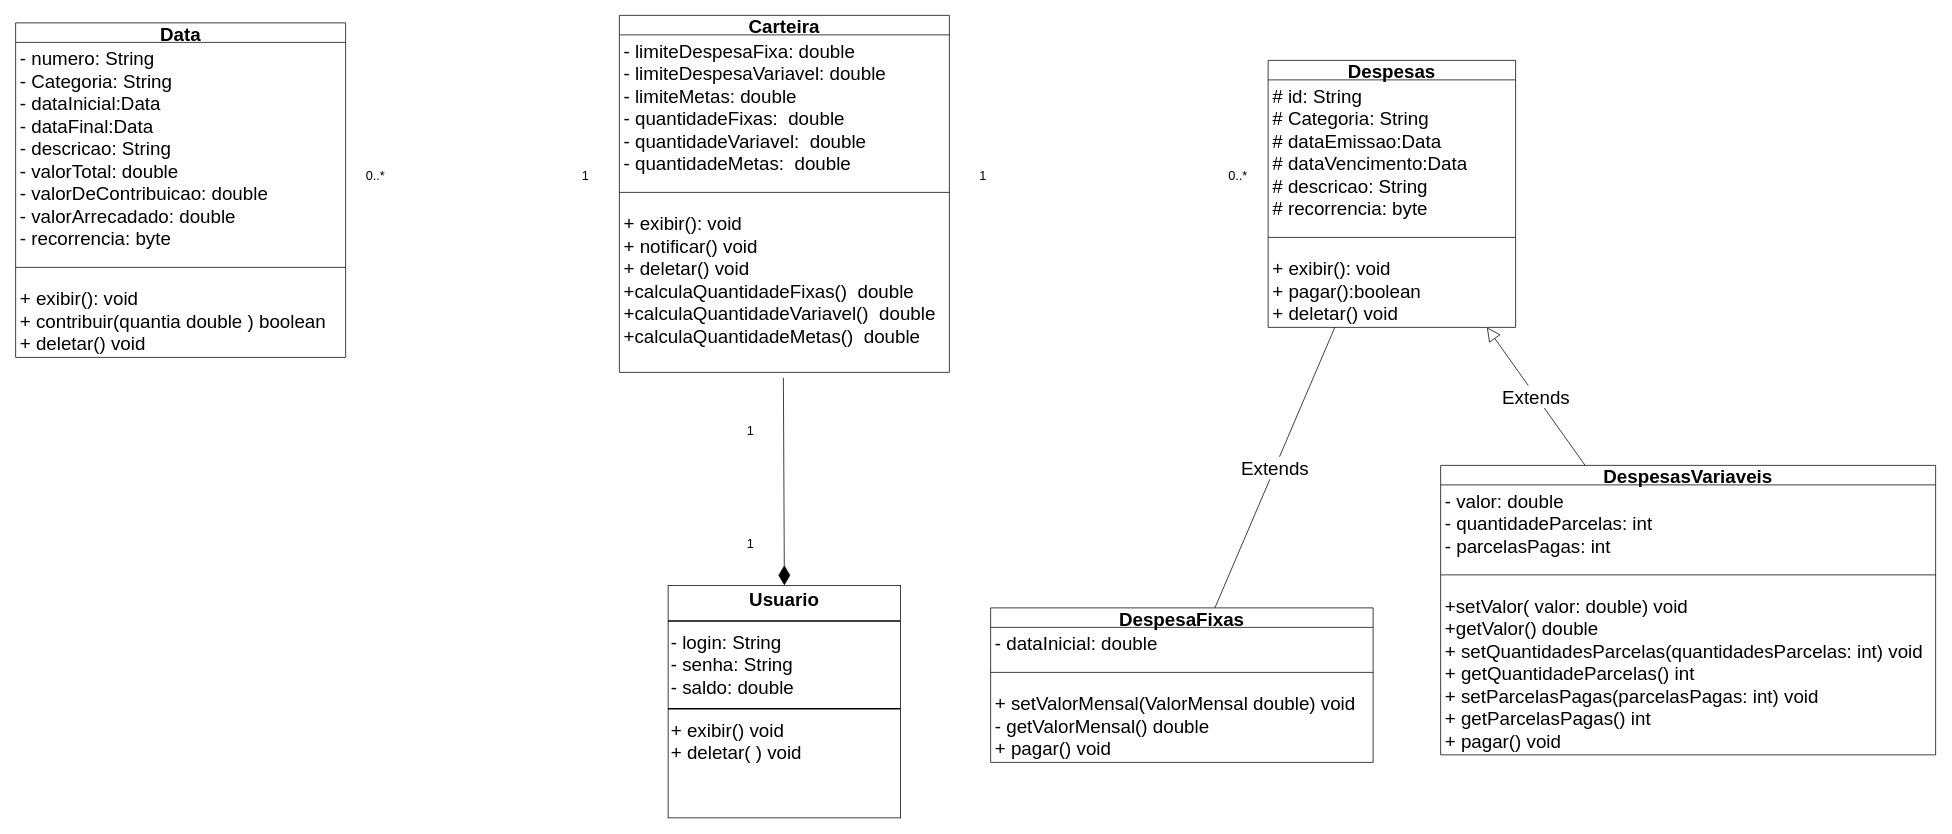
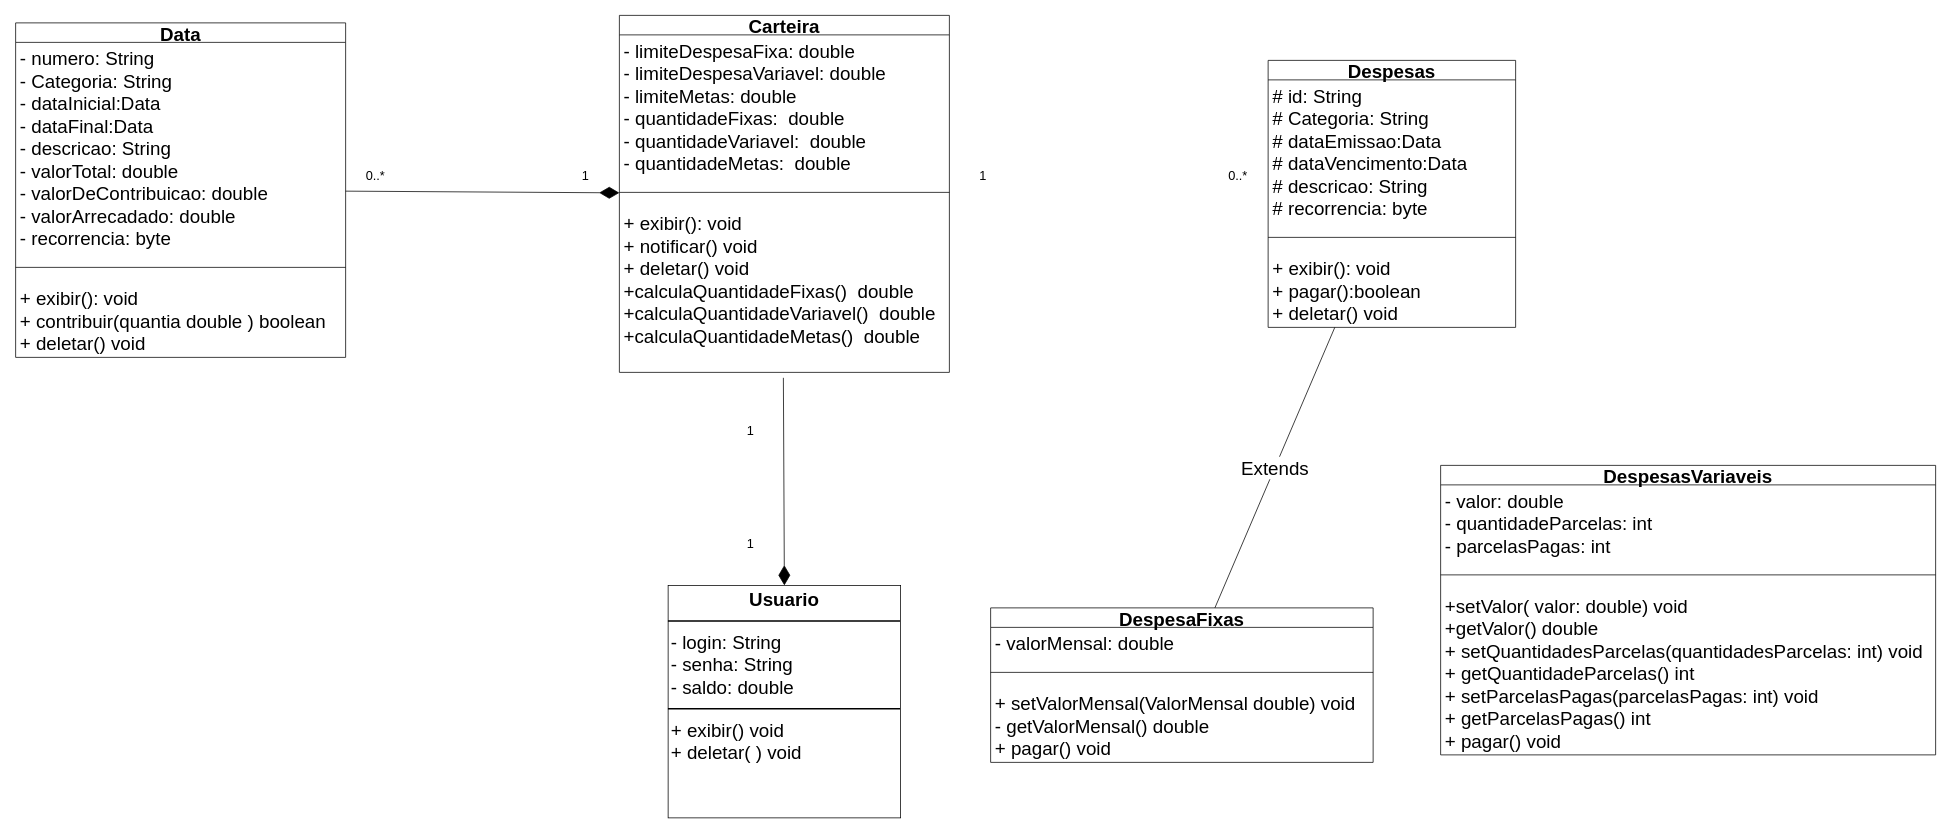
  <mxCell id="0" />
  <mxCell id="1" parent="0" />
  <mxCell id="2" value="&lt;p style=&quot;margin: 4px 0px 0px; text-align: center; font-size: 25px;&quot;&gt;&lt;b style=&quot;font-size: 25px;&quot;&gt;Usuario&lt;/b&gt;&lt;/p&gt;&lt;hr style=&quot;border-style: solid; font-size: 25px;&quot;&gt;&lt;p style=&quot;margin: 0px 0px 0px 4px; font-size: 25px;&quot;&gt;- login: String&lt;/p&gt;&lt;p style=&quot;margin: 0px 0px 0px 4px; font-size: 25px;&quot;&gt;- senha: String&lt;/p&gt;&lt;p style=&quot;margin: 0px 0px 0px 4px; font-size: 25px;&quot;&gt;&lt;span style=&quot;background-color: initial;&quot;&gt;- saldo: double&lt;/span&gt;&lt;br&gt;&lt;/p&gt;&lt;hr style=&quot;border-style: solid; font-size: 25px;&quot;&gt;&lt;p style=&quot;margin: 0px 0px 0px 4px; font-size: 25px;&quot;&gt;+ exibir() void&amp;nbsp;&lt;/p&gt;&lt;p style=&quot;margin: 0px 0px 0px 4px; font-size: 25px;&quot;&gt;+ deletar( ) void&lt;/p&gt;" style="verticalAlign=top;align=left;overflow=fill;html=1;whiteSpace=wrap;fontSize=25;" parent="1" vertex="1"><mxGeometry x="890" y="780" width="310" height="310" as="geometry" /></mxCell>
  <mxCell id="3" value="Despesas" style="swimlane;fontStyle=1;align=center;verticalAlign=top;childLayout=stackLayout;horizontal=1;startSize=26;horizontalStack=0;resizeParent=1;resizeParentMax=0;resizeLast=0;collapsible=1;marginBottom=0;whiteSpace=wrap;html=1;fontSize=25;spacingTop=-7;" parent="1" vertex="1"><mxGeometry x="1690" y="80" width="330" height="356" as="geometry" /></mxCell>
  <mxCell id="4" value="&lt;div style=&quot;font-size: 25px;&quot;&gt;&lt;span style=&quot;background-color: initial; font-size: 25px;&quot;&gt;# id: String&lt;/span&gt;&lt;/div&gt;&lt;div style=&quot;font-size: 25px;&quot;&gt;&lt;span style=&quot;background-color: initial; font-size: 25px;&quot;&gt;# Categoria: String&lt;/span&gt;&lt;/div&gt;&lt;div style=&quot;font-size: 25px;&quot;&gt;# dataEmissao:Data&lt;/div&gt;&lt;div style=&quot;font-size: 25px;&quot;&gt;&lt;span style=&quot;background-color: initial; font-size: 25px;&quot;&gt;# dataVencimento:Data&lt;/span&gt;&lt;/div&gt;&lt;div style=&quot;font-size: 25px;&quot;&gt;&lt;span style=&quot;background-color: initial; font-size: 25px;&quot;&gt;# descricao: String&lt;/span&gt;&lt;/div&gt;&lt;div style=&quot;font-size: 25px;&quot;&gt;&lt;span style=&quot;background-color: initial; font-size: 25px;&quot;&gt;# recorrencia: byte&lt;/span&gt;&lt;/div&gt;" style="text;strokeColor=none;fillColor=none;align=left;verticalAlign=top;spacingLeft=4;spacingRight=4;overflow=hidden;rotatable=0;points=[[0,0.5],[1,0.5]];portConstraint=eastwest;whiteSpace=wrap;html=1;fontSize=25;" parent="3" vertex="1"><mxGeometry y="26" width="330" height="190" as="geometry" /></mxCell>
  <mxCell id="5" value="" style="line;strokeWidth=1;fillColor=none;align=left;verticalAlign=middle;spacingTop=-1;spacingLeft=3;spacingRight=3;rotatable=0;labelPosition=right;points=[];portConstraint=eastwest;strokeColor=inherit;fontSize=25;" parent="3" vertex="1"><mxGeometry y="216" width="330" height="40" as="geometry" /></mxCell>
  <mxCell id="6" value="&lt;div style=&quot;font-size: 25px;&quot;&gt;&lt;span style=&quot;background-color: initial; font-size: 25px;&quot;&gt;+ exibir(): void&lt;/span&gt;&lt;br style=&quot;font-size: 25px;&quot;&gt;&lt;/div&gt;&lt;div style=&quot;font-size: 25px;&quot;&gt;+ pagar():boolean&lt;/div&gt;&lt;div style=&quot;font-size: 25px;&quot;&gt;+ deletar() void&lt;/div&gt;" style="text;strokeColor=none;fillColor=none;align=left;verticalAlign=top;spacingLeft=4;spacingRight=4;overflow=hidden;rotatable=0;points=[[0,0.5],[1,0.5]];portConstraint=eastwest;whiteSpace=wrap;html=1;fontSize=25;" parent="3" vertex="1"><mxGeometry y="256" width="330" height="100" as="geometry" /></mxCell>
  <mxCell id="7" value="DespesasVariaveis" style="swimlane;fontStyle=1;align=center;verticalAlign=top;childLayout=stackLayout;horizontal=1;startSize=26;horizontalStack=0;resizeParent=1;resizeParentMax=0;resizeLast=0;collapsible=1;marginBottom=0;whiteSpace=wrap;html=1;fontSize=25;spacingTop=-7;" parent="1" vertex="1"><mxGeometry x="1920" y="620" width="660" height="386" as="geometry" /></mxCell>
  <mxCell id="8" value="&lt;div style=&quot;font-size: 25px;&quot;&gt;- valor: double&lt;/div&gt;- quantidadeParcelas: int&lt;div style=&quot;font-size: 25px;&quot;&gt;- parcelasPagas: int&lt;/div&gt;" style="text;strokeColor=none;fillColor=none;align=left;verticalAlign=top;spacingLeft=4;spacingRight=4;overflow=hidden;rotatable=0;points=[[0,0.5],[1,0.5]];portConstraint=eastwest;whiteSpace=wrap;html=1;fontSize=25;" parent="7" vertex="1"><mxGeometry y="26" width="660" height="100" as="geometry" /></mxCell>
  <mxCell id="9" value="" style="line;strokeWidth=1;fillColor=none;align=left;verticalAlign=middle;spacingTop=-1;spacingLeft=3;spacingRight=3;rotatable=0;labelPosition=right;points=[];portConstraint=eastwest;strokeColor=inherit;fontSize=25;" parent="7" vertex="1"><mxGeometry y="126" width="660" height="40" as="geometry" /></mxCell>
  <mxCell id="10" value="&lt;div style=&quot;font-size: 25px;&quot;&gt;+setValor(&lt;span style=&quot;background-color: initial; font-size: 25px;&quot;&gt;&amp;nbsp;&lt;/span&gt;&lt;span style=&quot;background-color: initial; font-size: 25px;&quot;&gt;valor: double&lt;/span&gt;&lt;span style=&quot;background-color: initial; font-size: 25px;&quot;&gt;) void&lt;/span&gt;&lt;/div&gt;&lt;div style=&quot;font-size: 25px;&quot;&gt;&lt;span style=&quot;background-color: initial; font-size: 25px;&quot;&gt;+getValor() double&lt;/span&gt;&lt;/div&gt;&lt;div style=&quot;font-size: 25px;&quot;&gt;&lt;span style=&quot;background-color: initial; font-size: 25px;&quot;&gt;+ setQuantidadesParcelas(q&lt;/span&gt;&lt;span style=&quot;background-color: initial; font-size: 25px;&quot;&gt;uantidadesParcelas: int&lt;/span&gt;&lt;span style=&quot;background-color: initial; font-size: 25px;&quot;&gt;) void&lt;/span&gt;&lt;/div&gt;+ getQuantidadeParcelas() int&lt;div style=&quot;font-size: 25px;&quot;&gt;+ setP&lt;span style=&quot;background-color: initial; font-size: 25px;&quot;&gt;arcelasPagas(&lt;/span&gt;&lt;span style=&quot;background-color: initial; font-size: 25px;&quot;&gt;parcelasPagas: int&lt;/span&gt;&lt;span style=&quot;background-color: initial; font-size: 25px;&quot;&gt;) void&lt;/span&gt;&lt;/div&gt;&lt;div style=&quot;font-size: 25px;&quot;&gt;+ getParcelasPagas() int&lt;span style=&quot;background-color: initial; font-size: 25px;&quot;&gt;&lt;br style=&quot;font-size: 25px;&quot;&gt;&lt;/span&gt;&lt;/div&gt;&lt;div style=&quot;font-size: 25px;&quot;&gt;+ pagar() void&lt;/div&gt;" style="text;strokeColor=none;fillColor=none;align=left;verticalAlign=top;spacingLeft=4;spacingRight=4;overflow=hidden;rotatable=0;points=[[0,0.5],[1,0.5]];portConstraint=eastwest;whiteSpace=wrap;html=1;fontSize=25;" parent="7" vertex="1"><mxGeometry y="166" width="660" height="220" as="geometry" /></mxCell>
  <mxCell id="11" value="DespesaFixas" style="swimlane;fontStyle=1;align=center;verticalAlign=top;childLayout=stackLayout;horizontal=1;startSize=26;horizontalStack=0;resizeParent=1;resizeParentMax=0;resizeLast=0;collapsible=1;marginBottom=0;whiteSpace=wrap;html=1;fontSize=25;spacingTop=-7;" parent="1" vertex="1"><mxGeometry x="1320" y="810" width="510" height="206" as="geometry" /></mxCell>
- <mxCell id="12" value="- dataInicial: double" style="text;strokeColor=none;fillColor=none;align=left;verticalAlign=top;spacingLeft=4;spacingRight=4;overflow=hidden;rotatable=0;points=[[0,0.5],[1,0.5]];portConstraint=eastwest;whiteSpace=wrap;html=1;fontSize=25;" parent="11" vertex="1"><mxGeometry y="26" width="510" height="40" as="geometry" /></mxCell>
+ <mxCell id="12" value="- valorMensal: double" style="text;strokeColor=none;fillColor=none;align=left;verticalAlign=top;spacingLeft=4;spacingRight=4;overflow=hidden;rotatable=0;points=[[0,0.5],[1,0.5]];portConstraint=eastwest;whiteSpace=wrap;html=1;fontSize=25;" parent="11" vertex="1"><mxGeometry y="26" width="510" height="40" as="geometry" /></mxCell>
  <mxCell id="13" value="" style="line;strokeWidth=1;fillColor=none;align=left;verticalAlign=middle;spacingTop=-1;spacingLeft=3;spacingRight=3;rotatable=0;labelPosition=right;points=[];portConstraint=eastwest;strokeColor=inherit;fontSize=25;" parent="11" vertex="1"><mxGeometry y="66" width="510" height="40" as="geometry" /></mxCell>
  <mxCell id="14" value="&lt;div style=&quot;font-size: 25px;&quot;&gt;+ setValorMensal(&lt;span style=&quot;background-color: initial; font-size: 25px;&quot;&gt;ValorMensal double&lt;/span&gt;&lt;span style=&quot;background-color: initial; font-size: 25px;&quot;&gt;) void&lt;/span&gt;&lt;/div&gt;&lt;div style=&quot;font-size: 25px;&quot;&gt;&lt;span style=&quot;background-color: initial; font-size: 25px;&quot;&gt;- getValorMensal() double&lt;/span&gt;&lt;/div&gt;&lt;div style=&quot;font-size: 25px;&quot;&gt;&lt;span style=&quot;background-color: initial; font-size: 25px;&quot;&gt;+ pagar() void&lt;/span&gt;&lt;/div&gt;" style="text;strokeColor=none;fillColor=none;align=left;verticalAlign=top;spacingLeft=4;spacingRight=4;overflow=hidden;rotatable=0;points=[[0,0.5],[1,0.5]];portConstraint=eastwest;whiteSpace=wrap;html=1;fontSize=25;" parent="11" vertex="1"><mxGeometry y="106" width="510" height="100" as="geometry" /></mxCell>
  <mxCell id="15" value="Data" style="swimlane;fontStyle=1;align=center;verticalAlign=top;childLayout=stackLayout;horizontal=1;startSize=26;horizontalStack=0;resizeParent=1;resizeParentMax=0;resizeLast=0;collapsible=1;marginBottom=0;whiteSpace=wrap;html=1;fontSize=25;spacingTop=-7;" parent="1" vertex="1"><mxGeometry x="20" y="30" width="440" height="446" as="geometry" /></mxCell>
  <mxCell id="16" value="&lt;div style=&quot;font-size: 25px;&quot;&gt;&lt;span style=&quot;background-color: initial; font-size: 25px;&quot;&gt;- numero: String&lt;/span&gt;&lt;/div&gt;&lt;div style=&quot;font-size: 25px;&quot;&gt;&lt;span style=&quot;background-color: initial; font-size: 25px;&quot;&gt;- Categoria: String&lt;/span&gt;&lt;/div&gt;&lt;div style=&quot;font-size: 25px;&quot;&gt;- dataInicial:Data&lt;/div&gt;&lt;div style=&quot;font-size: 25px;&quot;&gt;&lt;span style=&quot;background-color: initial; font-size: 25px;&quot;&gt;- dataFinal:Data&lt;/span&gt;&lt;/div&gt;&lt;div style=&quot;font-size: 25px;&quot;&gt;&lt;span style=&quot;background-color: initial; font-size: 25px;&quot;&gt;- descricao: String&lt;/span&gt;&lt;/div&gt;&lt;div style=&quot;font-size: 25px;&quot;&gt;&lt;span style=&quot;background-color: initial; font-size: 25px;&quot;&gt;- valorTotal: double&lt;/span&gt;&lt;/div&gt;&lt;div style=&quot;font-size: 25px;&quot;&gt;&lt;span style=&quot;background-color: initial; font-size: 25px;&quot;&gt;- valorDeContribuicao: double&lt;/span&gt;&lt;/div&gt;&lt;div style=&quot;font-size: 25px;&quot;&gt;&lt;span style=&quot;background-color: initial; font-size: 25px;&quot;&gt;- valorArrecadado: double&lt;/span&gt;&lt;/div&gt;&lt;div style=&quot;font-size: 25px;&quot;&gt;- recorrencia: byte&lt;/div&gt;" style="text;strokeColor=none;fillColor=none;align=left;verticalAlign=top;spacingLeft=4;spacingRight=4;overflow=hidden;rotatable=0;points=[[0,0.5],[1,0.5]];portConstraint=eastwest;whiteSpace=wrap;html=1;fontSize=25;" parent="15" vertex="1"><mxGeometry y="26" width="440" height="280" as="geometry" /></mxCell>
  <mxCell id="17" value="" style="line;strokeWidth=1;fillColor=none;align=left;verticalAlign=middle;spacingTop=-1;spacingLeft=3;spacingRight=3;rotatable=0;labelPosition=right;points=[];portConstraint=eastwest;strokeColor=inherit;fontSize=25;" parent="15" vertex="1"><mxGeometry y="306" width="440" height="40" as="geometry" /></mxCell>
  <mxCell id="18" value="&lt;div style=&quot;font-size: 25px;&quot;&gt;&lt;span style=&quot;background-color: initial; font-size: 25px;&quot;&gt;+ exibir(): void&lt;/span&gt;&lt;br style=&quot;font-size: 25px;&quot;&gt;&lt;/div&gt;&lt;div style=&quot;font-size: 25px;&quot;&gt;+ contribuir(quantia double ) boolean&lt;/div&gt;&lt;div style=&quot;font-size: 25px;&quot;&gt;+ deletar() void&lt;/div&gt;" style="text;strokeColor=none;fillColor=none;align=left;verticalAlign=top;spacingLeft=4;spacingRight=4;overflow=hidden;rotatable=0;points=[[0,0.5],[1,0.5]];portConstraint=eastwest;whiteSpace=wrap;html=1;fontSize=25;" parent="15" vertex="1"><mxGeometry y="346" width="440" height="100" as="geometry" /></mxCell>
  <mxCell id="19" value="Carteira" style="swimlane;fontStyle=1;align=center;verticalAlign=top;childLayout=stackLayout;horizontal=1;startSize=26;horizontalStack=0;resizeParent=1;resizeParentMax=0;resizeLast=0;collapsible=1;marginBottom=0;whiteSpace=wrap;html=1;fontSize=25;spacingTop=-7;" parent="1" vertex="1"><mxGeometry x="825" y="20" width="440" height="476" as="geometry" /></mxCell>
  <mxCell id="20" value="- limiteDespesaFixa: double&lt;div style=&quot;font-size: 25px;&quot;&gt;- limiteDespesaVariavel: double&lt;br style=&quot;font-size: 25px;&quot;&gt;&lt;/div&gt;&lt;div style=&quot;font-size: 25px;&quot;&gt;- limiteMetas: double&lt;/div&gt;&lt;div style=&quot;font-size: 25px;&quot;&gt;- q&lt;span style=&quot;background-color: initial;&quot;&gt;uantidadeFixas:&amp;nbsp; double&lt;/span&gt;&lt;/div&gt;&lt;div style=&quot;font-size: 25px;&quot;&gt;- q&lt;span style=&quot;background-color: initial;&quot;&gt;uantidadeVariavel:&amp;nbsp; double&lt;/span&gt;&lt;br&gt;&lt;/div&gt;&lt;div style=&quot;font-size: 25px;&quot;&gt;- q&lt;span style=&quot;background-color: initial;&quot;&gt;uantidadeMetas:&amp;nbsp; double&lt;/span&gt;&lt;span style=&quot;background-color: initial;&quot;&gt;&lt;br&gt;&lt;/span&gt;&lt;/div&gt;" style="text;strokeColor=none;fillColor=none;align=left;verticalAlign=top;spacingLeft=4;spacingRight=4;overflow=hidden;rotatable=0;points=[[0,0.5],[1,0.5]];portConstraint=eastwest;whiteSpace=wrap;html=1;fontSize=25;" parent="19" vertex="1"><mxGeometry y="26" width="440" height="190" as="geometry" /></mxCell>
  <mxCell id="21" value="" style="line;strokeWidth=1;fillColor=none;align=left;verticalAlign=middle;spacingTop=-1;spacingLeft=3;spacingRight=3;rotatable=0;labelPosition=right;points=[];portConstraint=eastwest;strokeColor=inherit;fontSize=25;" parent="19" vertex="1"><mxGeometry y="216" width="440" height="40" as="geometry" /></mxCell>
  <mxCell id="22" value="&lt;div style=&quot;font-size: 25px;&quot;&gt;&lt;span style=&quot;background-color: initial; font-size: 25px;&quot;&gt;+ exibir(): void&lt;/span&gt;&lt;/div&gt;&lt;div style=&quot;font-size: 25px;&quot;&gt;&lt;span style=&quot;background-color: initial; font-size: 25px;&quot;&gt;+ notificar() void&lt;/span&gt;&lt;/div&gt;&lt;div style=&quot;font-size: 25px;&quot;&gt;+ deletar() void&lt;/div&gt;&lt;div style=&quot;font-size: 25px;&quot;&gt;+calculaQuantidadeFixas()&amp;nbsp; double&lt;/div&gt;&lt;div style=&quot;font-size: 25px;&quot;&gt;+calculaQuantidadeVariavel()&amp;nbsp; double&lt;br style=&quot;font-size: 25px;&quot;&gt;&lt;/div&gt;&lt;div style=&quot;font-size: 25px;&quot;&gt;+calculaQuantidadeMetas()&amp;nbsp; double&lt;br style=&quot;font-size: 25px;&quot;&gt;&lt;/div&gt;&lt;div style=&quot;font-size: 25px;&quot;&gt;&lt;br style=&quot;font-size: 25px;&quot;&gt;&lt;/div&gt;" style="text;strokeColor=none;fillColor=none;align=left;verticalAlign=top;spacingLeft=4;spacingRight=4;overflow=hidden;rotatable=0;points=[[0,0.5],[1,0.5]];portConstraint=eastwest;whiteSpace=wrap;html=1;fontSize=25;" parent="19" vertex="1"><mxGeometry y="256" width="440" height="220" as="geometry" /></mxCell>
  <mxCell id="23" value="" style="endArrow=diamondThin;endFill=1;endSize=24;html=1;rounded=0;exitX=0.497;exitY=1.033;exitDx=0;exitDy=0;entryX=0.5;entryY=0;entryDx=0;entryDy=0;exitPerimeter=0;fontSize=25;" parent="1" source="22" target="2" edge="1"><mxGeometry width="160" relative="1" as="geometry"><mxPoint x="1140" y="553" as="sourcePoint" /><mxPoint x="1268" y="550" as="targetPoint" /></mxGeometry></mxCell>
+ <mxCell id="24" value="" style="endArrow=diamondThin;endFill=1;endSize=24;html=1;rounded=0;fontSize=25;" parent="1" source="15" target="19" edge="1"><mxGeometry width="160" relative="1" as="geometry"><mxPoint x="990" y="640" as="sourcePoint" /><mxPoint x="940" y="590" as="targetPoint" /></mxGeometry></mxCell>
  <mxCell id="25" value="Extends" style="endArrow=none;endSize=16;endFill=0;html=1;rounded=0;fontSize=25;" parent="1" source="11" target="3" edge="1"><mxGeometry width="160" relative="1" as="geometry"><mxPoint x="990" y="640" as="sourcePoint" /><mxPoint x="1150" y="640" as="targetPoint" /></mxGeometry></mxCell>
- <mxCell id="26" value="Extends" style="endArrow=block;endSize=16;endFill=0;html=1;rounded=0;fontSize=25;" parent="1" source="7" target="3" edge="1"><mxGeometry width="160" relative="1" as="geometry"><mxPoint x="990" y="640" as="sourcePoint" /><mxPoint x="1150" y="640" as="targetPoint" /></mxGeometry></mxCell>
  <mxCell id="27" value="0..*" style="text;html=1;align=center;verticalAlign=middle;whiteSpace=wrap;rounded=0;fontSize=17;" parent="1" vertex="1"><mxGeometry x="470" y="220" width="60" height="30" as="geometry" /></mxCell>
  <mxCell id="28" value="1" style="text;html=1;align=center;verticalAlign=middle;whiteSpace=wrap;rounded=0;fontSize=17;" parent="1" vertex="1"><mxGeometry x="750" y="220" width="60" height="30" as="geometry" /></mxCell>
  <mxCell id="29" value="1" style="text;html=1;align=center;verticalAlign=middle;whiteSpace=wrap;rounded=0;fontSize=17;" parent="1" vertex="1"><mxGeometry x="1280" y="220" width="60" height="30" as="geometry" /></mxCell>
  <mxCell id="30" value="0..*" style="text;html=1;align=center;verticalAlign=middle;whiteSpace=wrap;rounded=0;fontSize=17;" parent="1" vertex="1"><mxGeometry x="1620" y="220" width="60" height="30" as="geometry" /></mxCell>
  <mxCell id="31" value="1" style="text;html=1;align=center;verticalAlign=middle;whiteSpace=wrap;rounded=0;fontSize=17;" parent="1" vertex="1"><mxGeometry x="970" y="560" width="60" height="30" as="geometry" /></mxCell>
  <mxCell id="32" value="1" style="text;html=1;align=center;verticalAlign=middle;whiteSpace=wrap;rounded=0;fontSize=17;" parent="1" vertex="1"><mxGeometry x="970" y="710" width="60" height="30" as="geometry" /></mxCell>
